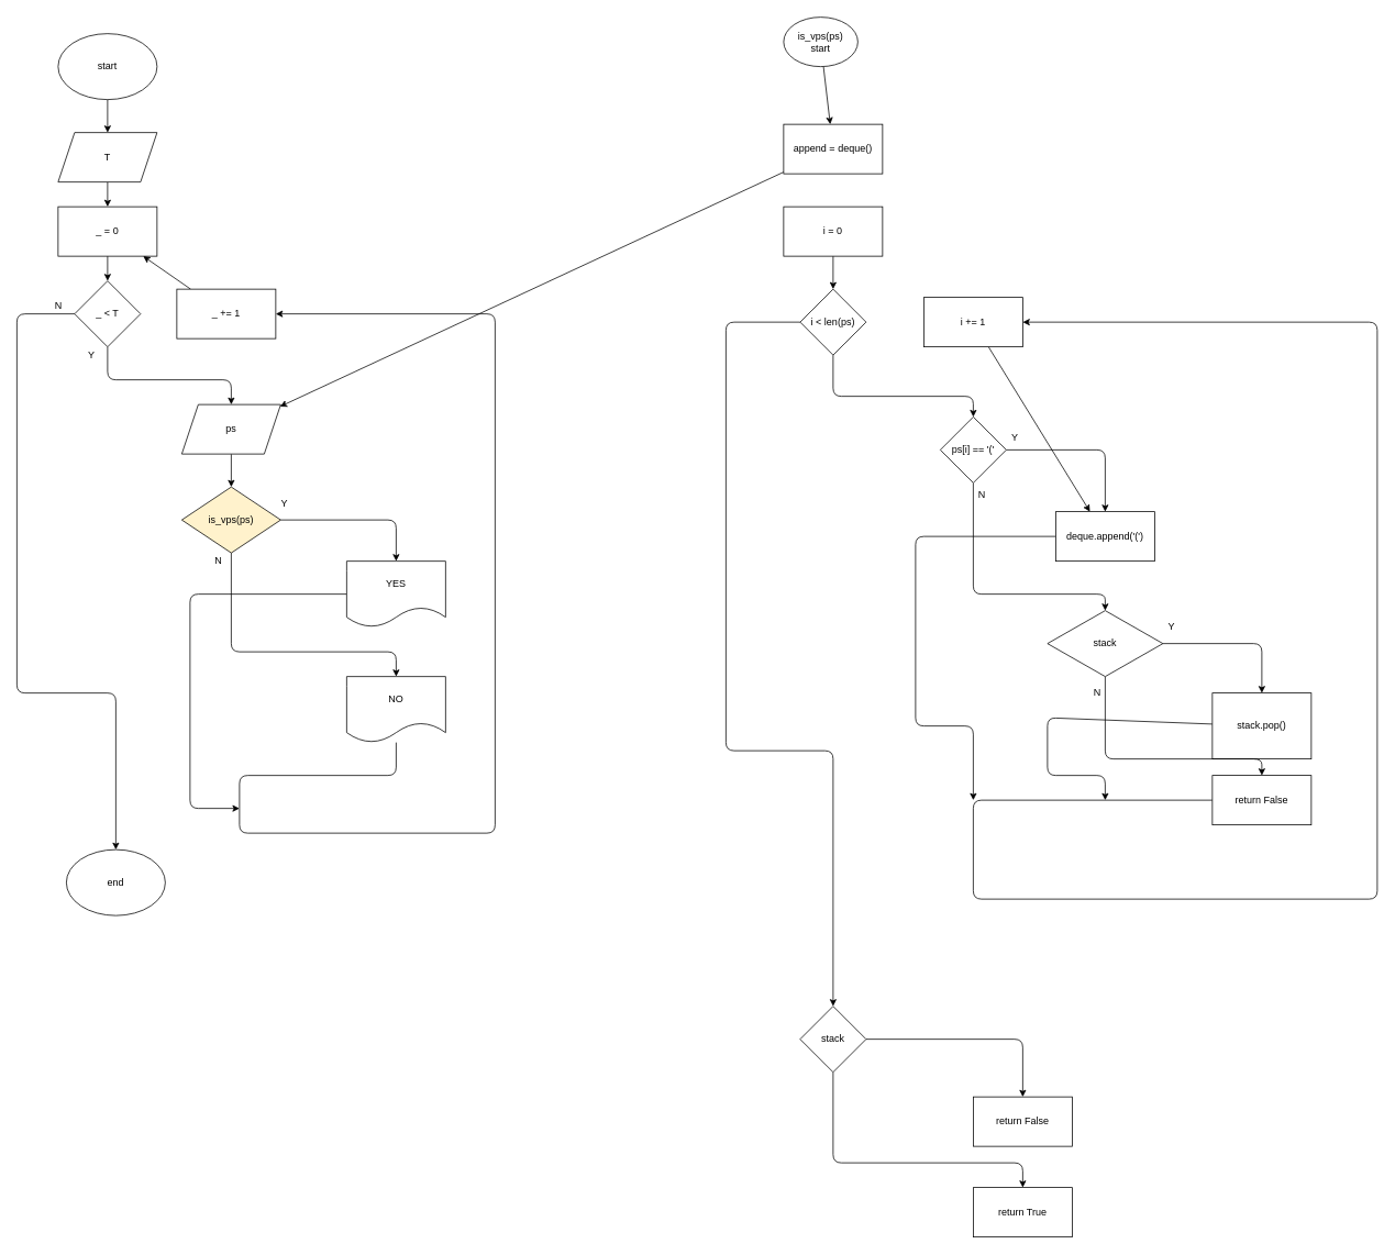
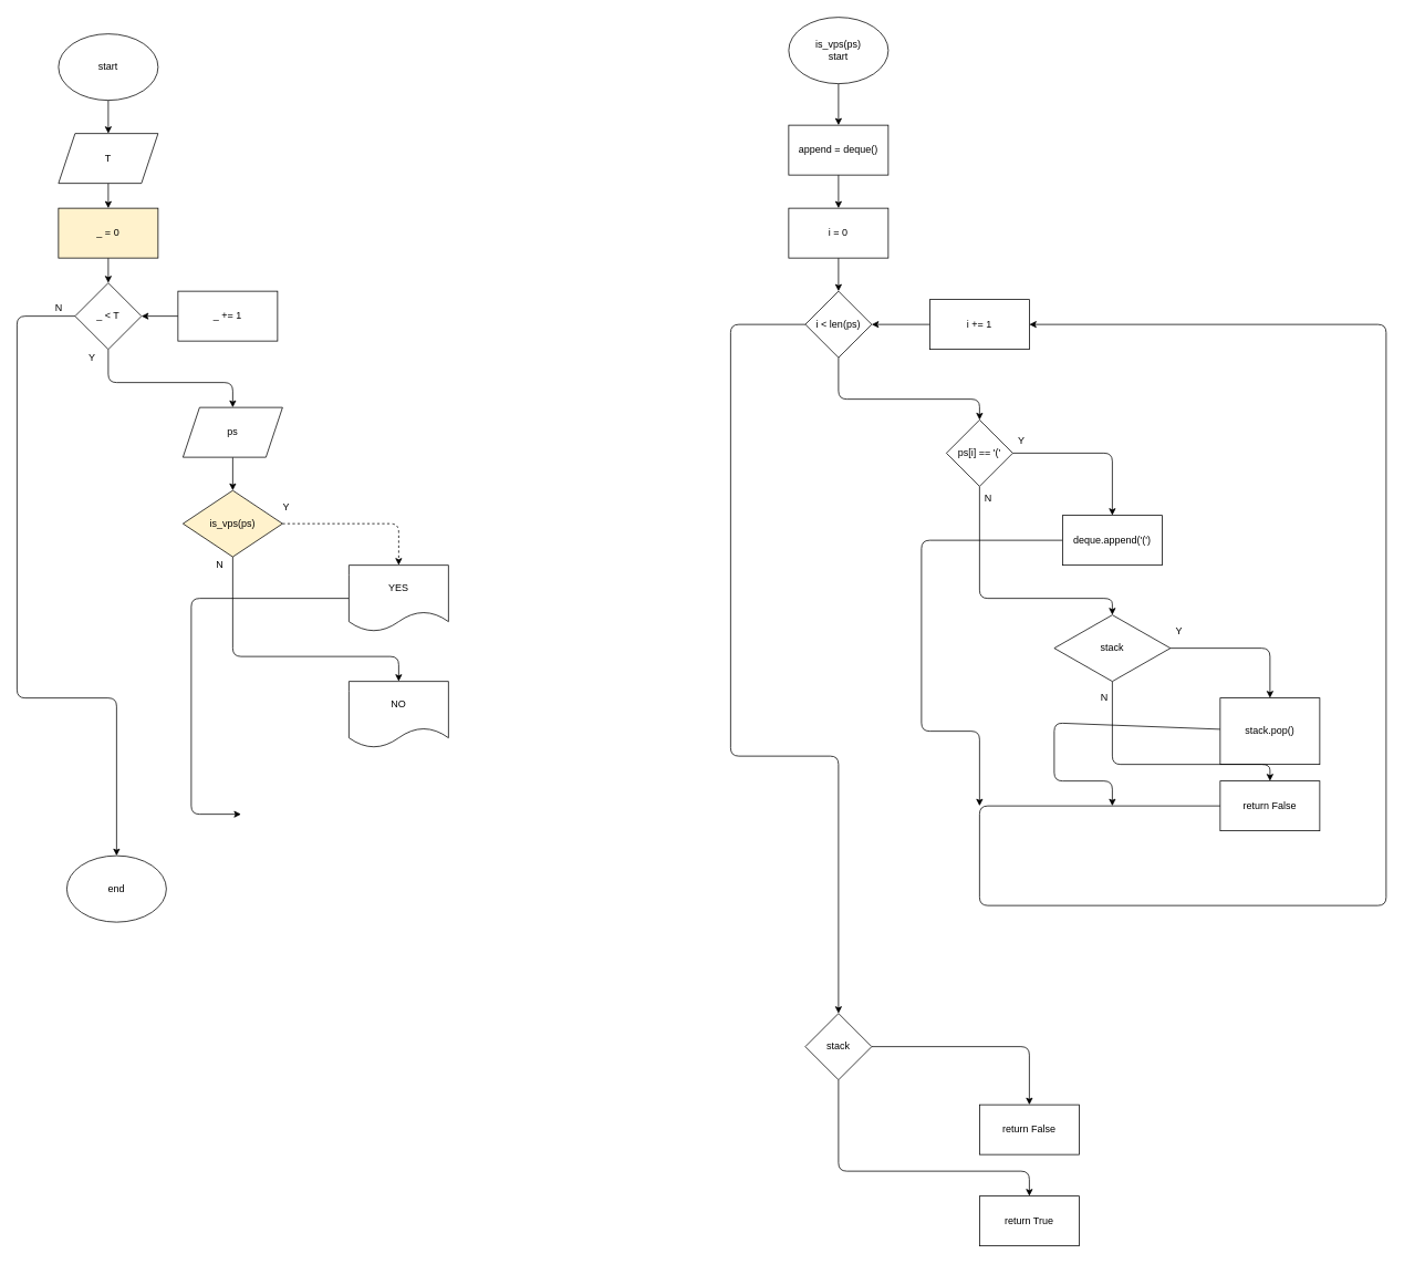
  <mxCell id="0" />
  <mxCell id="1" parent="0" />
  <mxCell id="2" value="" style="edgeStyle=none;html=1;" edge="1" parent="1" source="3" target="5"><mxGeometry relative="1" as="geometry" /></mxCell>
  <mxCell id="3" value="start" style="ellipse;whiteSpace=wrap;html=1;" vertex="1" parent="1"><mxGeometry x="70" y="40" width="120" height="80" as="geometry" /></mxCell>
  <mxCell id="4" value="" style="edgeStyle=none;html=1;" edge="1" parent="1" source="5" target="7"><mxGeometry relative="1" as="geometry" /></mxCell>
  <mxCell id="5" value="T" style="shape=parallelogram;perimeter=parallelogramPerimeter;whiteSpace=wrap;html=1;fixedSize=1;" vertex="1" parent="1"><mxGeometry x="70" y="160" width="120" height="60" as="geometry" /></mxCell>
  <mxCell id="6" value="" style="edgeStyle=none;html=1;" edge="1" parent="1" source="7" target="10"><mxGeometry relative="1" as="geometry" /></mxCell>
- <mxCell id="7" value="_ = 0" style="whiteSpace=wrap;html=1;" vertex="1" parent="1"><mxGeometry x="70" y="250" width="120" height="60" as="geometry" /></mxCell>
+ <mxCell id="7" value="_ = 0" style="whiteSpace=wrap;html=1;fillColor=#fff2cc;" vertex="1" parent="1"><mxGeometry x="70" y="250" width="120" height="60" as="geometry" /></mxCell>
  <mxCell id="8" value="" style="edgeStyle=none;html=1;entryX=0.5;entryY=0;entryDx=0;entryDy=0;" edge="1" parent="1" source="10" target="19"><mxGeometry relative="1" as="geometry"><mxPoint x="279" y="490" as="targetPoint" /><Array as="points"><mxPoint x="130" y="460" /><mxPoint x="280" y="460" /></Array></mxGeometry></mxCell>
  <mxCell id="9" style="edgeStyle=none;html=1;entryX=0.5;entryY=0;entryDx=0;entryDy=0;" edge="1" parent="1" source="10" target="26"><mxGeometry relative="1" as="geometry"><mxPoint x="140" y="1030" as="targetPoint" /><Array as="points"><mxPoint x="20" y="380" /><mxPoint x="20" y="840" /><mxPoint x="140" y="840" /></Array></mxGeometry></mxCell>
  <mxCell id="10" value="_ &amp;lt; T" style="rhombus;whiteSpace=wrap;html=1;" vertex="1" parent="1"><mxGeometry x="90" y="340" width="80" height="80" as="geometry" /></mxCell>
- <mxCell id="11" value="" style="edgeStyle=none;html=1;" edge="1" parent="1" source="12" target="7"><mxGeometry relative="1" as="geometry" /></mxCell>
+ <mxCell id="11" value="" style="edgeStyle=none;html=1;" edge="1" parent="1" source="12" target="10"><mxGeometry relative="1" as="geometry" /></mxCell>
  <mxCell id="12" value="_ += 1" style="whiteSpace=wrap;html=1;" vertex="1" parent="1"><mxGeometry x="214" y="350" width="120" height="60" as="geometry" /></mxCell>
  <mxCell id="13" value="Y" style="text;html=1;align=center;verticalAlign=middle;resizable=0;points=[];autosize=1;strokeColor=none;fillColor=none;" vertex="1" parent="1"><mxGeometry x="100" y="420" width="20" height="20" as="geometry" /></mxCell>
  <mxCell id="14" value="N" style="text;html=1;align=center;verticalAlign=middle;resizable=0;points=[];autosize=1;strokeColor=none;fillColor=none;" vertex="1" parent="1"><mxGeometry x="60" y="360" width="20" height="20" as="geometry" /></mxCell>
- <mxCell id="15" value="" style="edgeStyle=none;html=1;entryX=0.5;entryY=0;entryDx=0;entryDy=0;" edge="1" parent="1" source="17" target="21"><mxGeometry relative="1" as="geometry"><mxPoint x="480" y="680" as="targetPoint" /><Array as="points"><mxPoint x="480" y="630" /></Array></mxGeometry></mxCell>
+ <mxCell id="15" value="" style="edgeStyle=none;html=1;entryX=0.5;entryY=0;entryDx=0;entryDy=0;dashed=1;" edge="1" parent="1" source="17" target="21"><mxGeometry relative="1" as="geometry"><mxPoint x="480" y="680" as="targetPoint" /><Array as="points"><mxPoint x="480" y="630" /></Array></mxGeometry></mxCell>
  <mxCell id="16" value="" style="edgeStyle=none;html=1;" edge="1" parent="1" source="17" target="23"><mxGeometry relative="1" as="geometry"><Array as="points"><mxPoint x="280" y="790" /><mxPoint x="480" y="790" /></Array></mxGeometry></mxCell>
  <mxCell id="17" value="is_vps(ps)" style="rhombus;whiteSpace=wrap;html=1;fillColor=#fff2cc;" vertex="1" parent="1"><mxGeometry x="220" y="590" width="120" height="80" as="geometry" /></mxCell>
  <mxCell id="18" value="" style="edgeStyle=none;html=1;" edge="1" parent="1" source="19" target="17"><mxGeometry relative="1" as="geometry" /></mxCell>
  <mxCell id="19" value="ps" style="shape=parallelogram;perimeter=parallelogramPerimeter;whiteSpace=wrap;html=1;fixedSize=1;" vertex="1" parent="1"><mxGeometry x="220" y="490" width="120" height="60" as="geometry" /></mxCell>
  <mxCell id="20" style="edgeStyle=none;html=1;" edge="1" parent="1" source="21"><mxGeometry relative="1" as="geometry"><mxPoint x="290" y="980" as="targetPoint" /><Array as="points"><mxPoint x="230" y="720" /><mxPoint x="230" y="980" /></Array></mxGeometry></mxCell>
  <mxCell id="21" value="YES" style="shape=document;whiteSpace=wrap;html=1;boundedLbl=1;" vertex="1" parent="1"><mxGeometry x="420" y="680" width="120" height="80" as="geometry" /></mxCell>
- <mxCell id="22" style="edgeStyle=none;html=1;entryX=1;entryY=0.5;entryDx=0;entryDy=0;" edge="1" parent="1" source="23" target="12"><mxGeometry relative="1" as="geometry"><mxPoint x="280" y="970" as="targetPoint" /><Array as="points"><mxPoint x="480" y="940" /><mxPoint x="290" y="940" /><mxPoint x="290" y="1010" /><mxPoint x="600" y="1010" /><mxPoint x="600" y="380" /></Array></mxGeometry></mxCell>
  <mxCell id="23" value="NO" style="shape=document;whiteSpace=wrap;html=1;boundedLbl=1;" vertex="1" parent="1"><mxGeometry x="420" y="820" width="120" height="80" as="geometry" /></mxCell>
  <mxCell id="24" value="Y" style="text;html=1;align=center;verticalAlign=middle;resizable=0;points=[];autosize=1;strokeColor=none;fillColor=none;" vertex="1" parent="1"><mxGeometry x="334" y="600" width="20" height="20" as="geometry" /></mxCell>
  <mxCell id="25" value="N" style="text;html=1;align=center;verticalAlign=middle;resizable=0;points=[];autosize=1;strokeColor=none;fillColor=none;" vertex="1" parent="1"><mxGeometry x="254" y="670" width="20" height="20" as="geometry" /></mxCell>
  <mxCell id="26" value="end" style="ellipse;whiteSpace=wrap;html=1;" vertex="1" parent="1"><mxGeometry x="80" y="1030" width="120" height="80" as="geometry" /></mxCell>
  <mxCell id="27" value="" style="edgeStyle=none;html=1;" edge="1" parent="1" source="28" target="30"><mxGeometry relative="1" as="geometry" /></mxCell>
- <mxCell id="28" value="is_vps(ps)&lt;br&gt;start" style="ellipse;whiteSpace=wrap;html=1;" vertex="1" parent="1"><mxGeometry x="950" y="20" width="90" height="60" as="geometry" /></mxCell>
- <mxCell id="29" value="" style="edgeStyle=none;html=1;" edge="1" parent="1" source="30" target="19"><mxGeometry relative="1" as="geometry" /></mxCell>
+ <mxCell id="28" value="is_vps(ps)&lt;br&gt;start" style="ellipse;whiteSpace=wrap;html=1;" vertex="1" parent="1"><mxGeometry x="950" y="20" width="120" height="80" as="geometry" /></mxCell>
+ <mxCell id="29" value="" style="edgeStyle=none;html=1;" edge="1" parent="1" source="30" target="32"><mxGeometry relative="1" as="geometry" /></mxCell>
  <mxCell id="30" value="append = deque()" style="whiteSpace=wrap;html=1;" vertex="1" parent="1"><mxGeometry x="950" y="150" width="120" height="60" as="geometry" /></mxCell>
  <mxCell id="31" value="" style="edgeStyle=none;html=1;" edge="1" parent="1" source="32" target="35"><mxGeometry relative="1" as="geometry" /></mxCell>
  <mxCell id="32" value="i = 0" style="whiteSpace=wrap;html=1;" vertex="1" parent="1"><mxGeometry x="950" y="250" width="120" height="60" as="geometry" /></mxCell>
  <mxCell id="33" value="" style="edgeStyle=none;html=1;" edge="1" parent="1" source="35" target="40"><mxGeometry relative="1" as="geometry"><Array as="points"><mxPoint x="1010" y="480" /><mxPoint x="1180" y="480" /></Array></mxGeometry></mxCell>
  <mxCell id="34" style="edgeStyle=none;html=1;entryX=0.5;entryY=0;entryDx=0;entryDy=0;entryPerimeter=0;" edge="1" parent="1" source="35" target="57"><mxGeometry relative="1" as="geometry"><mxPoint x="1010" y="1220" as="targetPoint" /><Array as="points"><mxPoint x="880" y="390" /><mxPoint x="880" y="910" /><mxPoint x="1010" y="910" /></Array></mxGeometry></mxCell>
  <mxCell id="35" value="i &amp;lt; len(ps)" style="rhombus;whiteSpace=wrap;html=1;" vertex="1" parent="1"><mxGeometry x="970" y="350" width="80" height="80" as="geometry" /></mxCell>
- <mxCell id="36" value="" style="edgeStyle=none;html=1;" edge="1" parent="1" source="37" target="42"><mxGeometry relative="1" as="geometry" /></mxCell>
+ <mxCell id="36" value="" style="edgeStyle=none;html=1;" edge="1" parent="1" source="37" target="35"><mxGeometry relative="1" as="geometry" /></mxCell>
  <mxCell id="37" value="i += 1" style="whiteSpace=wrap;html=1;" vertex="1" parent="1"><mxGeometry x="1120" y="360" width="120" height="60" as="geometry" /></mxCell>
  <mxCell id="38" value="" style="edgeStyle=none;html=1;" edge="1" parent="1" source="40" target="42"><mxGeometry relative="1" as="geometry"><Array as="points"><mxPoint x="1340" y="545" /></Array></mxGeometry></mxCell>
  <mxCell id="39" value="" style="edgeStyle=none;html=1;entryX=0.5;entryY=0;entryDx=0;entryDy=0;" edge="1" parent="1" source="40" target="48"><mxGeometry relative="1" as="geometry"><mxPoint x="1340" y="740" as="targetPoint" /><Array as="points"><mxPoint x="1180" y="720" /><mxPoint x="1340" y="720" /></Array></mxGeometry></mxCell>
  <mxCell id="40" value="ps[i] == '('" style="rhombus;whiteSpace=wrap;html=1;" vertex="1" parent="1"><mxGeometry x="1140" y="505" width="80" height="80" as="geometry" /></mxCell>
  <mxCell id="41" style="edgeStyle=none;html=1;" edge="1" parent="1" source="42"><mxGeometry relative="1" as="geometry"><mxPoint x="1180" y="970" as="targetPoint" /><Array as="points"><mxPoint x="1110" y="650" /><mxPoint x="1110" y="880" /><mxPoint x="1180" y="880" /></Array></mxGeometry></mxCell>
  <mxCell id="42" value="deque.append('(')" style="whiteSpace=wrap;html=1;" vertex="1" parent="1"><mxGeometry x="1280" y="620" width="120" height="60" as="geometry" /></mxCell>
  <mxCell id="43" value="Y" style="text;html=1;align=center;verticalAlign=middle;resizable=0;points=[];autosize=1;strokeColor=none;fillColor=none;" vertex="1" parent="1"><mxGeometry x="1220" y="520" width="20" height="20" as="geometry" /></mxCell>
  <mxCell id="44" style="edgeStyle=none;html=1;" edge="1" parent="1" source="45"><mxGeometry relative="1" as="geometry"><mxPoint x="1340" y="970" as="targetPoint" /><Array as="points"><mxPoint x="1270" y="870" /><mxPoint x="1270" y="940" /><mxPoint x="1340" y="940" /></Array></mxGeometry></mxCell>
  <mxCell id="45" value="stack.pop()" style="whiteSpace=wrap;html=1;" vertex="1" parent="1"><mxGeometry x="1470" y="840" width="120" height="80" as="geometry" /></mxCell>
  <mxCell id="46" style="edgeStyle=none;html=1;entryX=0.5;entryY=0;entryDx=0;entryDy=0;" edge="1" parent="1" source="48" target="45"><mxGeometry relative="1" as="geometry"><Array as="points"><mxPoint x="1530" y="780" /></Array></mxGeometry></mxCell>
  <mxCell id="47" value="" style="edgeStyle=none;html=1;" edge="1" parent="1" source="48" target="50"><mxGeometry relative="1" as="geometry"><Array as="points"><mxPoint x="1340" y="920" /><mxPoint x="1530" y="920" /></Array></mxGeometry></mxCell>
  <mxCell id="48" value="stack" style="rhombus;whiteSpace=wrap;html=1;" vertex="1" parent="1"><mxGeometry x="1270" y="740" width="140" height="80" as="geometry" /></mxCell>
  <mxCell id="49" style="edgeStyle=none;html=1;entryX=1;entryY=0.5;entryDx=0;entryDy=0;" edge="1" parent="1" source="50" target="37"><mxGeometry relative="1" as="geometry"><Array as="points"><mxPoint x="1180" y="970" /><mxPoint x="1180" y="1090" /><mxPoint x="1670" y="1090" /><mxPoint x="1670" y="390" /></Array></mxGeometry></mxCell>
  <mxCell id="50" value="return False" style="whiteSpace=wrap;html=1;" vertex="1" parent="1"><mxGeometry x="1470" y="940" width="120" height="60" as="geometry" /></mxCell>
  <mxCell id="51" value="Y" style="text;html=1;align=center;verticalAlign=middle;resizable=0;points=[];autosize=1;strokeColor=none;fillColor=none;" vertex="1" parent="1"><mxGeometry x="1410" y="750" width="20" height="20" as="geometry" /></mxCell>
  <mxCell id="52" value="N" style="text;html=1;align=center;verticalAlign=middle;resizable=0;points=[];autosize=1;strokeColor=none;fillColor=none;" vertex="1" parent="1"><mxGeometry x="1320" y="830" width="20" height="20" as="geometry" /></mxCell>
  <mxCell id="53" value="N" style="text;html=1;align=center;verticalAlign=middle;resizable=0;points=[];autosize=1;strokeColor=none;fillColor=none;" vertex="1" parent="1"><mxGeometry x="1180" y="590" width="20" height="20" as="geometry" /></mxCell>
  <mxCell id="54" value="return True" style="rounded=0;whiteSpace=wrap;html=1;" vertex="1" parent="1"><mxGeometry x="1180" y="1440" width="120" height="60" as="geometry" /></mxCell>
  <mxCell id="55" value="" style="edgeStyle=none;html=1;" edge="1" parent="1" source="57" target="58"><mxGeometry relative="1" as="geometry"><Array as="points"><mxPoint x="1240" y="1260" /></Array></mxGeometry></mxCell>
  <mxCell id="56" style="edgeStyle=none;html=1;entryX=0.5;entryY=0;entryDx=0;entryDy=0;" edge="1" parent="1" source="57" target="54"><mxGeometry relative="1" as="geometry"><Array as="points"><mxPoint x="1010" y="1410" /><mxPoint x="1240" y="1410" /></Array></mxGeometry></mxCell>
  <mxCell id="57" value="stack" style="rhombus;whiteSpace=wrap;html=1;" vertex="1" parent="1"><mxGeometry x="970" y="1220" width="80" height="80" as="geometry" /></mxCell>
  <mxCell id="58" value="return False" style="whiteSpace=wrap;html=1;" vertex="1" parent="1"><mxGeometry x="1180" y="1330" width="120" height="60" as="geometry" /></mxCell>
